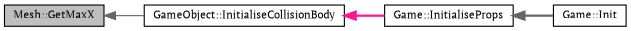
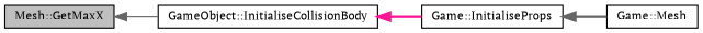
  digraph {
    fontname="PT Serif"
    rankdir=LR
    node [color=black fillcolor=white fontname="PT Serif" fontsize=10 shape=record style=filled]
    edge [color=gray40 dir=back fontname="PT Serif" fontsize=10 labelfontname=Helvetica labelfontsize=10 style=bold]
    n1 [fillcolor=grey75 fontcolor=black height=0.2 label="Mesh::GetMaxX" width=0.4]
    n2 [height=0.2 label="GameObject::InitialiseCollisionBody" width=0.4]
    n3 [height=0.2 label="Game::InitialiseProps" width=0.4]
-   n4 [height=0.2 label="Game::Init" width=0.4]
+   n4 [height=0.2 label="Game::Mesh" width=0.4]
    n1 -> n2 [style=solid]
    n2 -> n3 [color=deeppink]
    n3 -> n4
  }
